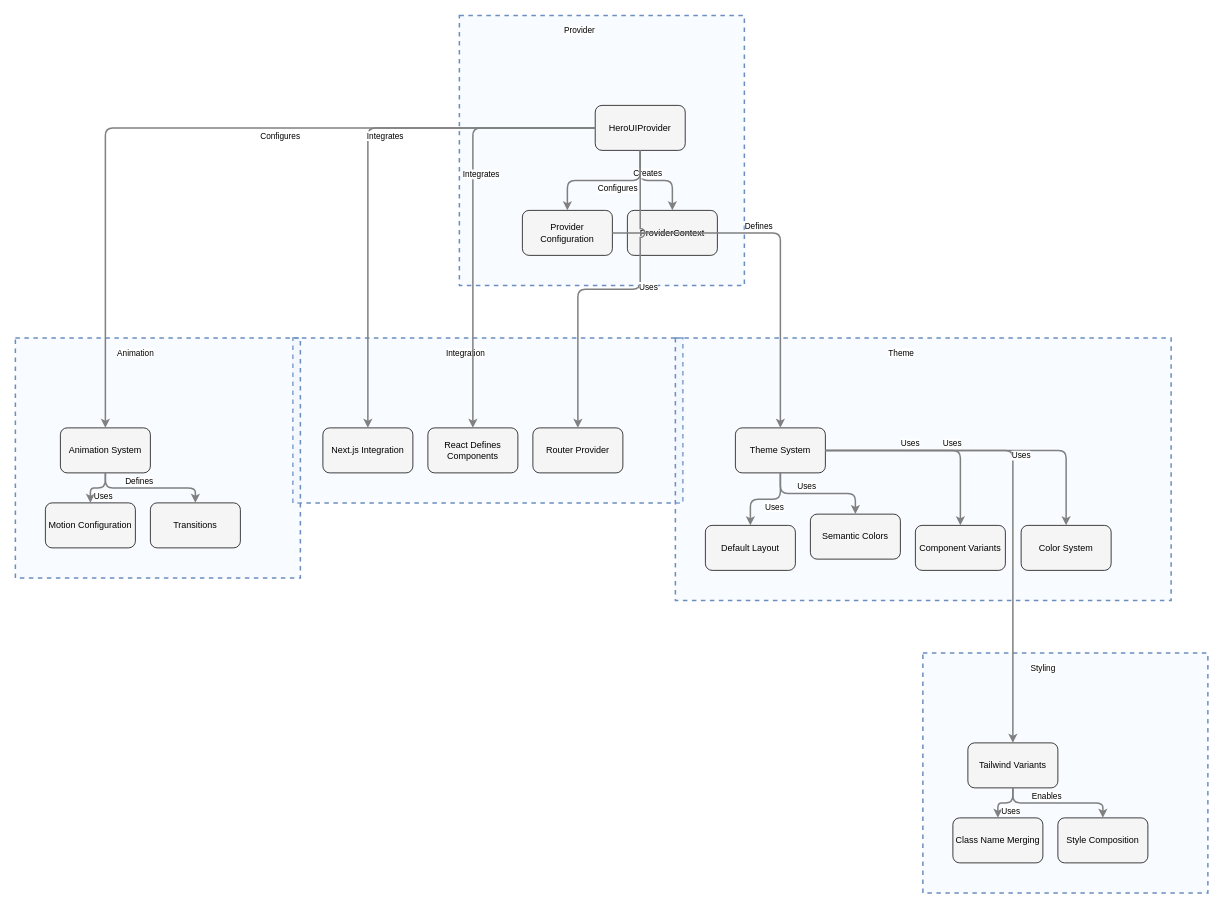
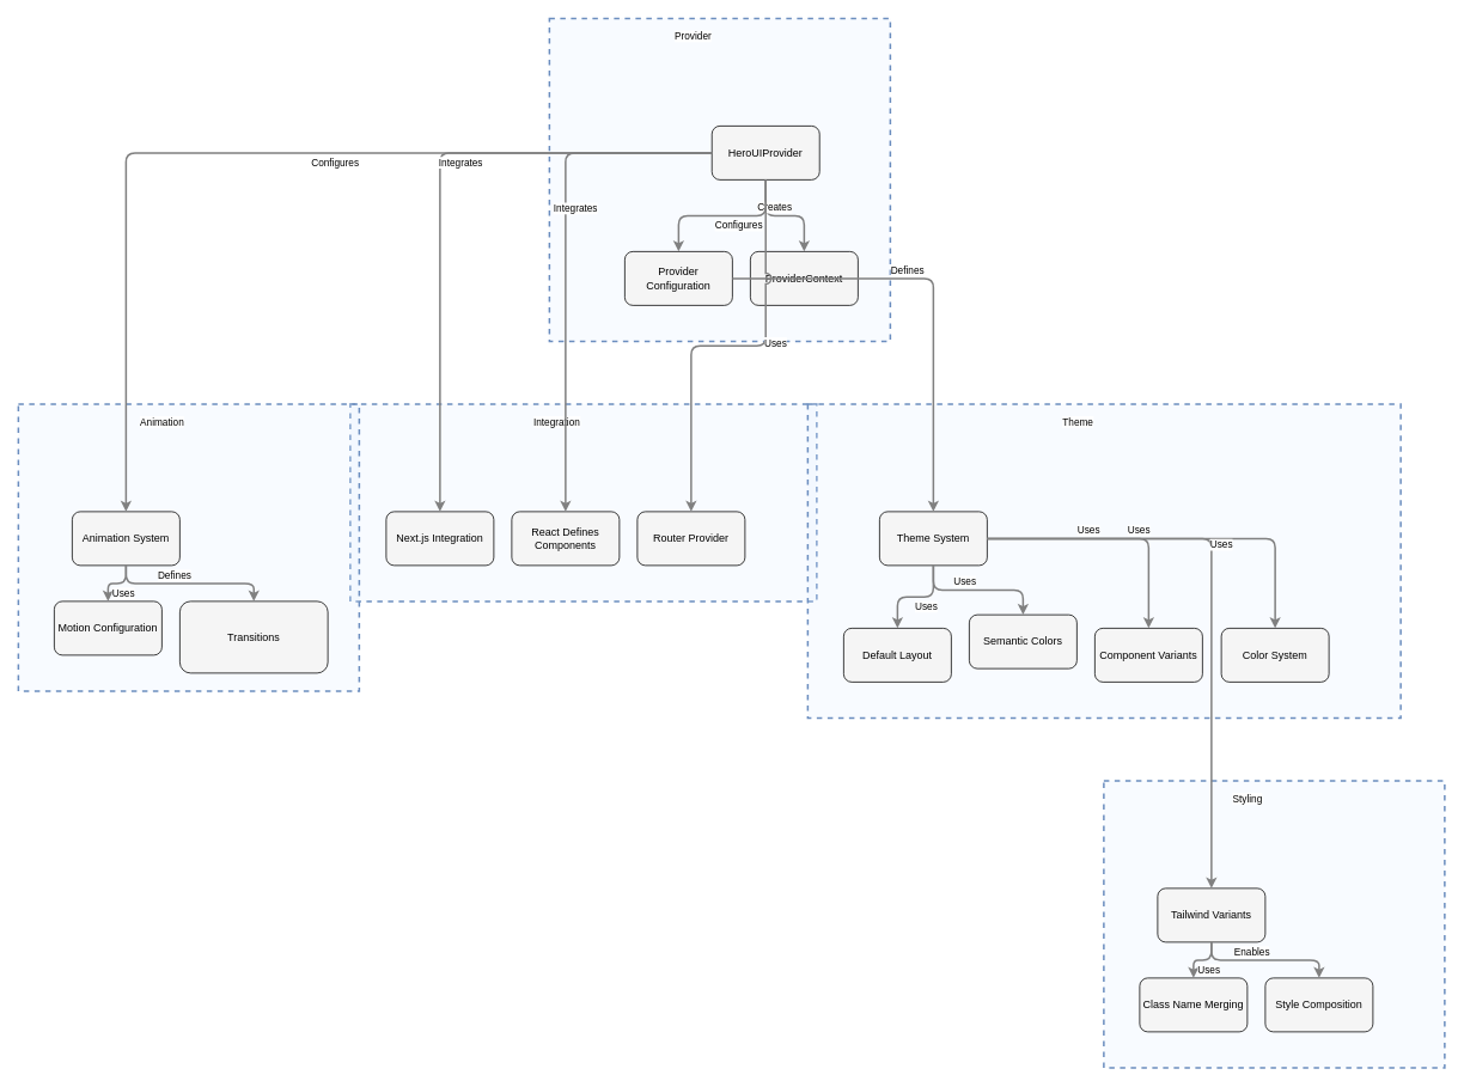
  <mxCell id="0" />
  <mxCell id="1" parent="0" />
  <mxCell id="2" value="" style="html=1;whiteSpace=wrap;container=1;fillColor=#dae8fc;strokeColor=#6c8ebf;dashed=1;fillOpacity=20;strokeWidth=2;containerType=none;recursiveResize=0;movable=1;resizable=1;autosize=0;dropTarget=0" vertex="1" parent="1"><mxGeometry x="390" y="450" width="520" height="220" as="geometry" /></mxCell>
  <mxCell id="3" value="Integration" style="edgeLabel;html=1;align=center;verticalAlign=middle;resizable=0;labelBackgroundColor=white;spacing=5" vertex="1" parent="1"><mxGeometry x="398" y="458" width="444" height="24" as="geometry" /></mxCell>
  <mxCell id="4" value="" style="html=1;whiteSpace=wrap;container=1;fillColor=#dae8fc;strokeColor=#6c8ebf;dashed=1;fillOpacity=20;strokeWidth=2;containerType=none;recursiveResize=0;movable=1;resizable=1;autosize=0;dropTarget=0" vertex="1" parent="1"><mxGeometry x="20" y="450" width="380" height="320" as="geometry" /></mxCell>
  <mxCell id="5" value="Animation" style="edgeLabel;html=1;align=center;verticalAlign=middle;resizable=0;labelBackgroundColor=white;spacing=5" vertex="1" parent="1"><mxGeometry x="28" y="458" width="304" height="24" as="geometry" /></mxCell>
  <mxCell id="6" value="" style="html=1;whiteSpace=wrap;container=1;fillColor=#dae8fc;strokeColor=#6c8ebf;dashed=1;fillOpacity=20;strokeWidth=2;containerType=none;recursiveResize=0;movable=1;resizable=1;autosize=0;dropTarget=0" vertex="1" parent="1"><mxGeometry x="1230" y="870" width="380" height="320" as="geometry" /></mxCell>
  <mxCell id="7" value="Styling" style="edgeLabel;html=1;align=center;verticalAlign=middle;resizable=0;labelBackgroundColor=white;spacing=5" vertex="1" parent="1"><mxGeometry x="1238" y="878" width="304" height="24" as="geometry" /></mxCell>
  <mxCell id="8" value="" style="html=1;whiteSpace=wrap;container=1;fillColor=#dae8fc;strokeColor=#6c8ebf;dashed=1;fillOpacity=20;strokeWidth=2;containerType=none;recursiveResize=0;movable=1;resizable=1;autosize=0;dropTarget=0" vertex="1" parent="1"><mxGeometry x="900" y="450" width="661" height="350" as="geometry" /></mxCell>
  <mxCell id="9" value="Theme" style="edgeLabel;html=1;align=center;verticalAlign=middle;resizable=0;labelBackgroundColor=white;spacing=5" vertex="1" parent="1"><mxGeometry x="908" y="458" width="585" height="24" as="geometry" /></mxCell>
  <mxCell id="10" value="" style="html=1;whiteSpace=wrap;container=1;fillColor=#dae8fc;strokeColor=#6c8ebf;dashed=1;fillOpacity=20;strokeWidth=2;containerType=none;recursiveResize=0;movable=1;resizable=1;autosize=0;dropTarget=0" vertex="1" parent="1"><mxGeometry x="612" y="20" width="380" height="360" as="geometry" /></mxCell>
  <mxCell id="11" value="Provider" style="edgeLabel;html=1;align=center;verticalAlign=middle;resizable=0;labelBackgroundColor=white;spacing=5" vertex="1" parent="1"><mxGeometry x="620" y="28" width="304" height="24" as="geometry" /></mxCell>
  <mxCell id="12" value="HeroUIProvider" style="rounded=1;whiteSpace=wrap;html=1;fillColor=#f5f5f5" vertex="1" parent="10"><mxGeometry x="181.143" y="120" width="120" height="60" as="geometry" /></mxCell>
  <mxCell id="13" value="ProviderContext" style="rounded=1;whiteSpace=wrap;html=1;fillColor=#f5f5f5" vertex="1" parent="10"><mxGeometry x="224" y="260" width="120" height="60" as="geometry" /></mxCell>
  <mxCell id="14" value="Provider Configuration" style="rounded=1;whiteSpace=wrap;html=1;fillColor=#f5f5f5" vertex="1" parent="10"><mxGeometry x="84.0" y="260" width="120" height="60" as="geometry" /></mxCell>
  <mxCell id="15" value="Theme System" style="rounded=1;whiteSpace=wrap;html=1;fillColor=#f5f5f5" vertex="1" parent="8"><mxGeometry x="80" y="120" width="120" height="60" as="geometry" /></mxCell>
  <mxCell id="16" value="Semantic Colors" style="rounded=1;whiteSpace=wrap;html=1;fillColor=#f5f5f5" vertex="1" parent="8"><mxGeometry x="180" y="235" width="120" height="60" as="geometry" /></mxCell>
  <mxCell id="17" value="Default Layout" style="rounded=1;whiteSpace=wrap;html=1;fillColor=#f5f5f5" vertex="1" parent="8"><mxGeometry x="40" y="250" width="120" height="60" as="geometry" /></mxCell>
  <mxCell id="18" value="Component Variants" style="rounded=1;whiteSpace=wrap;html=1;fillColor=#f5f5f5" vertex="1" parent="8"><mxGeometry x="320" y="250" width="120" height="60" as="geometry" /></mxCell>
  <mxCell id="19" value="Color System" style="rounded=1;whiteSpace=wrap;html=1;fillColor=#f5f5f5" vertex="1" parent="8"><mxGeometry x="461" y="250" width="120" height="60" as="geometry" /></mxCell>
  <mxCell id="20" value="Tailwind Variants" style="rounded=1;whiteSpace=wrap;html=1;fillColor=#f5f5f5" vertex="1" parent="6"><mxGeometry x="60" y="120" width="120" height="60" as="geometry" /></mxCell>
  <mxCell id="21" value="Class Name Merging" style="rounded=1;whiteSpace=wrap;html=1;fillColor=#f5f5f5" vertex="1" parent="6"><mxGeometry x="40" y="220" width="120" height="60" as="geometry" /></mxCell>
  <mxCell id="22" value="Style Composition" style="rounded=1;whiteSpace=wrap;html=1;fillColor=#f5f5f5" vertex="1" parent="6"><mxGeometry x="180" y="220" width="120" height="60" as="geometry" /></mxCell>
  <mxCell id="23" value="Animation System" style="rounded=1;whiteSpace=wrap;html=1;fillColor=#f5f5f5" vertex="1" parent="4"><mxGeometry x="60" y="120" width="120" height="60" as="geometry" /></mxCell>
  <mxCell id="24" value="Motion Configuration" style="rounded=1;whiteSpace=wrap;html=1;fillColor=#f5f5f5" vertex="1" parent="4"><mxGeometry x="40" y="220" width="120" height="60" as="geometry" /></mxCell>
- <mxCell id="25" value="Transitions" style="rounded=1;whiteSpace=wrap;html=1;fillColor=#f5f5f5" vertex="1" parent="4"><mxGeometry x="180" y="220" width="120" height="60" as="geometry" /></mxCell>
+ <mxCell id="25" value="Transitions" style="rounded=1;whiteSpace=wrap;html=1;fillColor=#f5f5f5" vertex="1" parent="4"><mxGeometry x="180" y="220" width="165" height="80" as="geometry" /></mxCell>
  <mxCell id="26" value="React Defines Components" style="rounded=1;whiteSpace=wrap;html=1;fillColor=#f5f5f5" vertex="1" parent="2"><mxGeometry x="180" y="120" width="120" height="60" as="geometry" /></mxCell>
  <mxCell id="27" value="Next.js Integration" style="rounded=1;whiteSpace=wrap;html=1;fillColor=#f5f5f5" vertex="1" parent="2"><mxGeometry x="40" y="120" width="120" height="60" as="geometry" /></mxCell>
  <mxCell id="28" value="Router Provider" style="rounded=1;whiteSpace=wrap;html=1;fillColor=#f5f5f5" vertex="1" parent="2"><mxGeometry x="320" y="120" width="120" height="60" as="geometry" /></mxCell>
  <mxCell id="29" style="edgeStyle=orthogonalEdgeStyle;rounded=1;orthogonalLoop=1;jettySize=auto;html=1;strokeColor=#808080;strokeWidth=2;jumpStyle=arc;jumpSize=10;spacing=15;labelBackgroundColor=white;labelBorderColor=none" edge="1" parent="1" source="12" target="13"><mxGeometry relative="1" as="geometry" /></mxCell>
  <mxCell id="30" value="Creates" style="edgeLabel;html=1;align=center;verticalAlign=middle;resizable=0;points=[];" vertex="1" connectable="0" parent="29"><mxGeometry x="-0.2" y="10" relative="1" as="geometry"><mxPoint as="offset" /></mxGeometry></mxCell>
  <mxCell id="31" style="edgeStyle=orthogonalEdgeStyle;rounded=1;orthogonalLoop=1;jettySize=auto;html=1;strokeColor=#808080;strokeWidth=2;jumpStyle=arc;jumpSize=10;spacing=15;labelBackgroundColor=white;labelBorderColor=none" edge="1" parent="1" source="12" target="14"><mxGeometry relative="1" as="geometry" /></mxCell>
  <mxCell id="32" value="Configures" style="edgeLabel;html=1;align=center;verticalAlign=middle;resizable=0;points=[];" vertex="1" connectable="0" parent="31"><mxGeometry x="-0.2" y="10" relative="1" as="geometry"><mxPoint as="offset" /></mxGeometry></mxCell>
  <mxCell id="33" style="edgeStyle=orthogonalEdgeStyle;rounded=1;orthogonalLoop=1;jettySize=auto;html=1;strokeColor=#808080;strokeWidth=2;jumpStyle=arc;jumpSize=10;spacing=15;labelBackgroundColor=white;labelBorderColor=none" edge="1" parent="1" source="14" target="15"><mxGeometry relative="1" as="geometry" /></mxCell>
  <mxCell id="34" value="Defines" style="edgeLabel;html=1;align=center;verticalAlign=middle;resizable=0;points=[];" vertex="1" connectable="0" parent="33"><mxGeometry x="-0.2" y="10" relative="1" as="geometry"><mxPoint as="offset" /></mxGeometry></mxCell>
  <mxCell id="35" style="edgeStyle=orthogonalEdgeStyle;rounded=1;orthogonalLoop=1;jettySize=auto;html=1;strokeColor=#808080;strokeWidth=2;jumpStyle=arc;jumpSize=10;spacing=15;labelBackgroundColor=white;labelBorderColor=none" edge="1" parent="1" source="15" target="16"><mxGeometry relative="1" as="geometry" /></mxCell>
  <mxCell id="36" value="Uses" style="edgeLabel;html=1;align=center;verticalAlign=middle;resizable=0;points=[];" vertex="1" connectable="0" parent="35"><mxGeometry x="-0.2" y="10" relative="1" as="geometry"><mxPoint as="offset" /></mxGeometry></mxCell>
  <mxCell id="37" style="edgeStyle=orthogonalEdgeStyle;rounded=1;orthogonalLoop=1;jettySize=auto;html=1;strokeColor=#808080;strokeWidth=2;jumpStyle=arc;jumpSize=10;spacing=15;labelBackgroundColor=white;labelBorderColor=none" edge="1" parent="1" source="15" target="17"><mxGeometry relative="1" as="geometry" /></mxCell>
  <mxCell id="38" value="Uses" style="edgeLabel;html=1;align=center;verticalAlign=middle;resizable=0;points=[];" vertex="1" connectable="0" parent="37"><mxGeometry x="-0.2" y="10" relative="1" as="geometry"><mxPoint as="offset" /></mxGeometry></mxCell>
  <mxCell id="39" style="edgeStyle=orthogonalEdgeStyle;rounded=1;orthogonalLoop=1;jettySize=auto;html=1;strokeColor=#808080;strokeWidth=2;jumpStyle=arc;jumpSize=10;spacing=15;labelBackgroundColor=white;labelBorderColor=none" edge="1" parent="1" source="15" target="18"><mxGeometry relative="1" as="geometry" /></mxCell>
  <mxCell id="40" value="Uses" style="edgeLabel;html=1;align=center;verticalAlign=middle;resizable=0;points=[];" vertex="1" connectable="0" parent="39"><mxGeometry x="-0.2" y="10" relative="1" as="geometry"><mxPoint as="offset" /></mxGeometry></mxCell>
  <mxCell id="41" style="edgeStyle=orthogonalEdgeStyle;rounded=1;orthogonalLoop=1;jettySize=auto;html=1;strokeColor=#808080;strokeWidth=2;jumpStyle=arc;jumpSize=10;spacing=15;labelBackgroundColor=white;labelBorderColor=none" edge="1" parent="1" source="15" target="19"><mxGeometry relative="1" as="geometry" /></mxCell>
  <mxCell id="42" value="Uses" style="edgeLabel;html=1;align=center;verticalAlign=middle;resizable=0;points=[];" vertex="1" connectable="0" parent="41"><mxGeometry x="-0.2" y="10" relative="1" as="geometry"><mxPoint as="offset" /></mxGeometry></mxCell>
  <mxCell id="43" style="edgeStyle=orthogonalEdgeStyle;rounded=1;orthogonalLoop=1;jettySize=auto;html=1;strokeColor=#808080;strokeWidth=2;jumpStyle=arc;jumpSize=10;spacing=15;labelBackgroundColor=white;labelBorderColor=none" edge="1" parent="1" source="12" target="23"><mxGeometry relative="1" as="geometry" /></mxCell>
  <mxCell id="44" value="Configures" style="edgeLabel;html=1;align=center;verticalAlign=middle;resizable=0;points=[];" vertex="1" connectable="0" parent="43"><mxGeometry x="-0.2" y="10" relative="1" as="geometry"><mxPoint as="offset" /></mxGeometry></mxCell>
  <mxCell id="45" style="edgeStyle=orthogonalEdgeStyle;rounded=1;orthogonalLoop=1;jettySize=auto;html=1;strokeColor=#808080;strokeWidth=2;jumpStyle=arc;jumpSize=10;spacing=15;labelBackgroundColor=white;labelBorderColor=none" edge="1" parent="1" source="23" target="24"><mxGeometry relative="1" as="geometry" /></mxCell>
  <mxCell id="46" value="Uses" style="edgeLabel;html=1;align=center;verticalAlign=middle;resizable=0;points=[];" vertex="1" connectable="0" parent="45"><mxGeometry x="-0.2" y="10" relative="1" as="geometry"><mxPoint as="offset" /></mxGeometry></mxCell>
  <mxCell id="47" style="edgeStyle=orthogonalEdgeStyle;rounded=1;orthogonalLoop=1;jettySize=auto;html=1;strokeColor=#808080;strokeWidth=2;jumpStyle=arc;jumpSize=10;spacing=15;labelBackgroundColor=white;labelBorderColor=none" edge="1" parent="1" source="23" target="25"><mxGeometry relative="1" as="geometry" /></mxCell>
  <mxCell id="48" value="Defines" style="edgeLabel;html=1;align=center;verticalAlign=middle;resizable=0;points=[];" vertex="1" connectable="0" parent="47"><mxGeometry x="-0.2" y="10" relative="1" as="geometry"><mxPoint as="offset" /></mxGeometry></mxCell>
  <mxCell id="49" style="edgeStyle=orthogonalEdgeStyle;rounded=1;orthogonalLoop=1;jettySize=auto;html=1;strokeColor=#808080;strokeWidth=2;jumpStyle=arc;jumpSize=10;spacing=15;labelBackgroundColor=white;labelBorderColor=none" edge="1" parent="1" source="12" target="26"><mxGeometry relative="1" as="geometry" /></mxCell>
  <mxCell id="50" value="Integrates" style="edgeLabel;html=1;align=center;verticalAlign=middle;resizable=0;points=[];" vertex="1" connectable="0" parent="49"><mxGeometry x="-0.2" y="10" relative="1" as="geometry"><mxPoint as="offset" /></mxGeometry></mxCell>
  <mxCell id="51" style="edgeStyle=orthogonalEdgeStyle;rounded=1;orthogonalLoop=1;jettySize=auto;html=1;strokeColor=#808080;strokeWidth=2;jumpStyle=arc;jumpSize=10;spacing=15;labelBackgroundColor=white;labelBorderColor=none" edge="1" parent="1" source="12" target="27"><mxGeometry relative="1" as="geometry" /></mxCell>
  <mxCell id="52" value="Integrates" style="edgeLabel;html=1;align=center;verticalAlign=middle;resizable=0;points=[];" vertex="1" connectable="0" parent="51"><mxGeometry x="-0.2" y="10" relative="1" as="geometry"><mxPoint as="offset" /></mxGeometry></mxCell>
  <mxCell id="53" style="edgeStyle=orthogonalEdgeStyle;rounded=1;orthogonalLoop=1;jettySize=auto;html=1;strokeColor=#808080;strokeWidth=2;jumpStyle=arc;jumpSize=10;spacing=15;labelBackgroundColor=white;labelBorderColor=none" edge="1" parent="1" source="12" target="28"><mxGeometry relative="1" as="geometry" /></mxCell>
  <mxCell id="54" value="Uses" style="edgeLabel;html=1;align=center;verticalAlign=middle;resizable=0;points=[];" vertex="1" connectable="0" parent="53"><mxGeometry x="-0.2" y="10" relative="1" as="geometry"><mxPoint as="offset" /></mxGeometry></mxCell>
  <mxCell id="55" style="edgeStyle=orthogonalEdgeStyle;rounded=1;orthogonalLoop=1;jettySize=auto;html=1;strokeColor=#808080;strokeWidth=2;jumpStyle=arc;jumpSize=10;spacing=15;labelBackgroundColor=white;labelBorderColor=none" edge="1" parent="1" source="15" target="20"><mxGeometry relative="1" as="geometry" /></mxCell>
  <mxCell id="56" value="Uses" style="edgeLabel;html=1;align=center;verticalAlign=middle;resizable=0;points=[];" vertex="1" connectable="0" parent="55"><mxGeometry x="-0.2" y="10" relative="1" as="geometry"><mxPoint as="offset" /></mxGeometry></mxCell>
  <mxCell id="57" style="edgeStyle=orthogonalEdgeStyle;rounded=1;orthogonalLoop=1;jettySize=auto;html=1;strokeColor=#808080;strokeWidth=2;jumpStyle=arc;jumpSize=10;spacing=15;labelBackgroundColor=white;labelBorderColor=none" edge="1" parent="1" source="20" target="21"><mxGeometry relative="1" as="geometry" /></mxCell>
  <mxCell id="58" value="Uses" style="edgeLabel;html=1;align=center;verticalAlign=middle;resizable=0;points=[];" vertex="1" connectable="0" parent="57"><mxGeometry x="-0.2" y="10" relative="1" as="geometry"><mxPoint as="offset" /></mxGeometry></mxCell>
  <mxCell id="59" style="edgeStyle=orthogonalEdgeStyle;rounded=1;orthogonalLoop=1;jettySize=auto;html=1;strokeColor=#808080;strokeWidth=2;jumpStyle=arc;jumpSize=10;spacing=15;labelBackgroundColor=white;labelBorderColor=none" edge="1" parent="1" source="20" target="22"><mxGeometry relative="1" as="geometry" /></mxCell>
  <mxCell id="60" value="Enables" style="edgeLabel;html=1;align=center;verticalAlign=middle;resizable=0;points=[];" vertex="1" connectable="0" parent="59"><mxGeometry x="-0.2" y="10" relative="1" as="geometry"><mxPoint as="offset" /></mxGeometry></mxCell>
